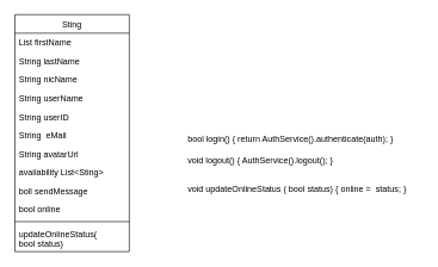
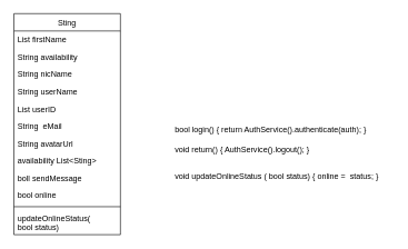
  <mxCell id="0" />
  <mxCell id="1" parent="0" />
  <mxCell id="2" value="Sting" style="swimlane;fontStyle=0;align=center;verticalAlign=top;childLayout=stackLayout;horizontal=1;startSize=26;horizontalStack=0;resizeParent=1;resizeLast=0;collapsible=1;marginBottom=0;rounded=0;shadow=0;strokeWidth=1;" parent="1" vertex="1"><mxGeometry x="20" y="20" width="160" height="332" as="geometry"><mxRectangle x="550" y="140" width="160" height="26" as="alternateBounds" /></mxGeometry></mxCell>
  <mxCell id="3" value="List firstName&#10;" style="text;align=left;verticalAlign=top;spacingLeft=4;spacingRight=4;overflow=hidden;rotatable=0;points=[[0,0.5],[1,0.5]];portConstraint=eastwest;" parent="2" vertex="1"><mxGeometry y="26" width="160" height="26" as="geometry" /></mxCell>
- <mxCell id="4" value="String lastName&#10;" style="text;align=left;verticalAlign=top;spacingLeft=4;spacingRight=4;overflow=hidden;rotatable=0;points=[[0,0.5],[1,0.5]];portConstraint=eastwest;rounded=0;shadow=0;html=0;" parent="2" vertex="1"><mxGeometry y="52" width="160" height="26" as="geometry" /></mxCell>
+ <mxCell id="4" value="String availability&#10;" style="text;align=left;verticalAlign=top;spacingLeft=4;spacingRight=4;overflow=hidden;rotatable=0;points=[[0,0.5],[1,0.5]];portConstraint=eastwest;rounded=0;shadow=0;html=0;" parent="2" vertex="1"><mxGeometry y="52" width="160" height="26" as="geometry" /></mxCell>
  <mxCell id="5" value="String nicName&#10;" style="text;align=left;verticalAlign=top;spacingLeft=4;spacingRight=4;overflow=hidden;rotatable=0;points=[[0,0.5],[1,0.5]];portConstraint=eastwest;rounded=0;shadow=0;html=0;" parent="2" vertex="1"><mxGeometry y="78" width="160" height="26" as="geometry" /></mxCell>
  <mxCell id="6" value="String userName&#10;&#10;" style="text;align=left;verticalAlign=top;spacingLeft=4;spacingRight=4;overflow=hidden;rotatable=0;points=[[0,0.5],[1,0.5]];portConstraint=eastwest;" parent="2" vertex="1"><mxGeometry y="104" width="160" height="26" as="geometry" /></mxCell>
- <mxCell id="7" value="String userID&#10;&#10;" style="text;align=left;verticalAlign=top;spacingLeft=4;spacingRight=4;overflow=hidden;rotatable=0;points=[[0,0.5],[1,0.5]];portConstraint=eastwest;" parent="2" vertex="1"><mxGeometry y="130" width="160" height="26" as="geometry" /></mxCell>
+ <mxCell id="7" value="List userID&#10;&#10;" style="text;align=left;verticalAlign=top;spacingLeft=4;spacingRight=4;overflow=hidden;rotatable=0;points=[[0,0.5],[1,0.5]];portConstraint=eastwest;" parent="2" vertex="1"><mxGeometry y="130" width="160" height="26" as="geometry" /></mxCell>
  <mxCell id="8" value="String  eMail&#10;&#10;" style="text;align=left;verticalAlign=top;spacingLeft=4;spacingRight=4;overflow=hidden;rotatable=0;points=[[0,0.5],[1,0.5]];portConstraint=eastwest;" parent="2" vertex="1"><mxGeometry y="156" width="160" height="26" as="geometry" /></mxCell>
  <mxCell id="9" value="String avatarUrl&#10;" style="text;align=left;verticalAlign=top;spacingLeft=4;spacingRight=4;overflow=hidden;rotatable=0;points=[[0,0.5],[1,0.5]];portConstraint=eastwest;rounded=0;shadow=0;html=0;" parent="2" vertex="1"><mxGeometry y="182" width="160" height="26" as="geometry" /></mxCell>
  <mxCell id="10" value="availability List&lt;Sting&gt;" style="text;align=left;verticalAlign=top;spacingLeft=4;spacingRight=4;overflow=hidden;rotatable=0;points=[[0,0.5],[1,0.5]];portConstraint=eastwest;rounded=0;shadow=0;html=0;" parent="2" vertex="1"><mxGeometry y="208" width="160" height="26" as="geometry" /></mxCell>
  <mxCell id="11" value="boll sendMessage" style="text;align=left;verticalAlign=top;spacingLeft=4;spacingRight=4;overflow=hidden;rotatable=0;points=[[0,0.5],[1,0.5]];portConstraint=eastwest;" parent="2" vertex="1"><mxGeometry y="234" width="160" height="26" as="geometry" /></mxCell>
  <mxCell id="12" value="bool online" style="text;align=left;verticalAlign=top;spacingLeft=4;spacingRight=4;overflow=hidden;rotatable=0;points=[[0,0.5],[1,0.5]];portConstraint=eastwest;" parent="2" vertex="1"><mxGeometry y="260" width="160" height="26" as="geometry" /></mxCell>
  <mxCell id="13" value="" style="line;html=1;strokeWidth=1;align=left;verticalAlign=middle;spacingTop=-1;spacingLeft=3;spacingRight=3;rotatable=0;labelPosition=right;points=[];portConstraint=eastwest;" parent="2" vertex="1"><mxGeometry y="286" width="160" height="8" as="geometry" /></mxCell>
  <mxCell id="14" value="updateOnlineStatus(&#10;bool status)" style="text;align=left;verticalAlign=top;spacingLeft=4;spacingRight=4;overflow=hidden;rotatable=0;points=[[0,0.5],[1,0.5]];portConstraint=eastwest;" parent="2" vertex="1"><mxGeometry y="294" width="160" height="38" as="geometry" /></mxCell>
  <mxCell id="15" value="bool login()&amp;nbsp;&lt;span style=&quot;background-color: initial;&quot;&gt;{ return AuthService().authenticate(auth); }&lt;/span&gt;" style="text;whiteSpace=wrap;html=1;" parent="1" vertex="1"><mxGeometry x="260" y="180" width="330" height="50" as="geometry" /></mxCell>
- <mxCell id="16" value="void logout()&amp;nbsp;&lt;span style=&quot;background-color: initial;&quot;&gt;{ AuthService().logout(); }&amp;nbsp;&lt;/span&gt;" style="text;whiteSpace=wrap;html=1;" parent="1" vertex="1"><mxGeometry x="260" y="210" width="250" height="30" as="geometry" /></mxCell>
+ <mxCell id="16" value="void return()&amp;nbsp;&lt;span style=&quot;background-color: initial;&quot;&gt;{ AuthService().logout(); }&amp;nbsp;&lt;/span&gt;" style="text;whiteSpace=wrap;html=1;" parent="1" vertex="1"><mxGeometry x="260" y="210" width="250" height="30" as="geometry" /></mxCell>
  <mxCell id="17" value="void updateOnlineStatus ( bool status)&lt;span style=&quot;background-color: initial;&quot;&gt;&amp;nbsp;{ online =&amp;nbsp; status; }&lt;/span&gt;" style="text;whiteSpace=wrap;html=1;" parent="1" vertex="1"><mxGeometry x="260" y="250" width="330" height="40" as="geometry" /></mxCell>
